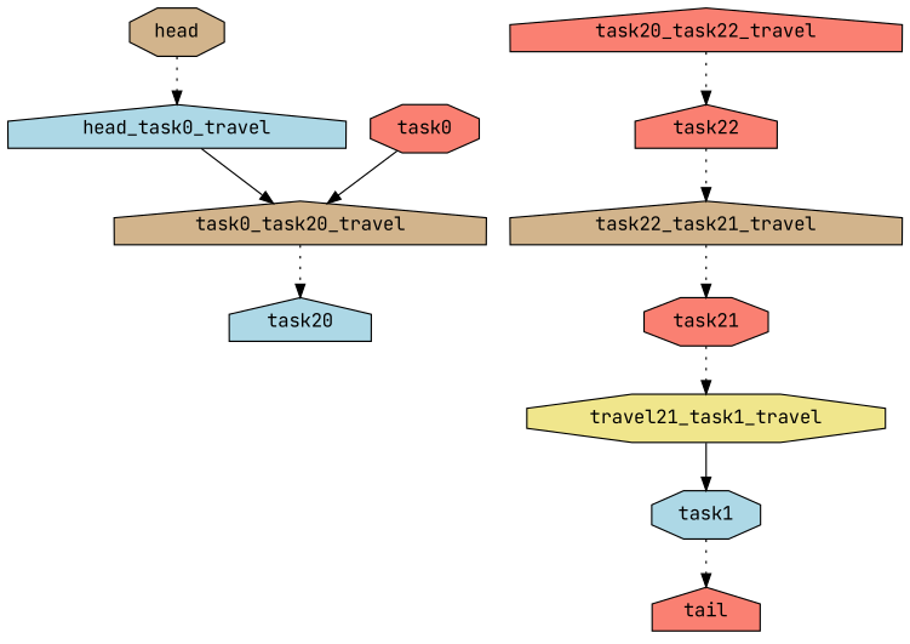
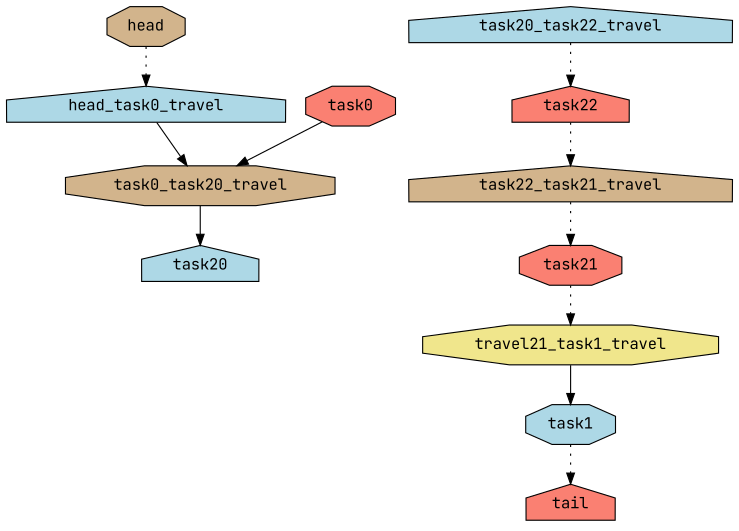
  digraph {
    fontname="JetBrains Mono"
    node [fillcolor=lightblue fontcolor=black fontname="JetBrains Mono" shape=house style=filled]
    edge [color=black fontname="JetBrains Mono" style=dotted]
    n1 [fillcolor=tan label=head shape=octagon]
    n2 [label=head_task0_travel]
-   n3 [fillcolor=tan label=task0_task20_travel]
+   n3 [fillcolor=tan label=task0_task20_travel shape=octagon]
    n4 [fillcolor=salmon label=task0 shape=octagon]
    n5 [label=task20]
-   n6 [fillcolor=salmon label=task20_task22_travel]
+   n6 [label=task20_task22_travel]
    n7 [fillcolor=salmon label=task22]
    n8 [fillcolor=tan label=task22_task21_travel]
    n9 [fillcolor=salmon label=task21 shape=octagon]
    n10 [fillcolor=khaki label=travel21_task1_travel shape=octagon]
    n11 [label=task1 shape=octagon]
    n12 [fillcolor=salmon label=tail]
    n1 -> n2
    n2 -> n3 [style=solid]
-   n3 -> n5
+   n3 -> n5 [style=solid]
    n4 -> n3 [style=solid]
    n6 -> n7
    n7 -> n8
    n8 -> n9
    n9 -> n10
    n10 -> n11 [style=solid]
    n11 -> n12
  }
